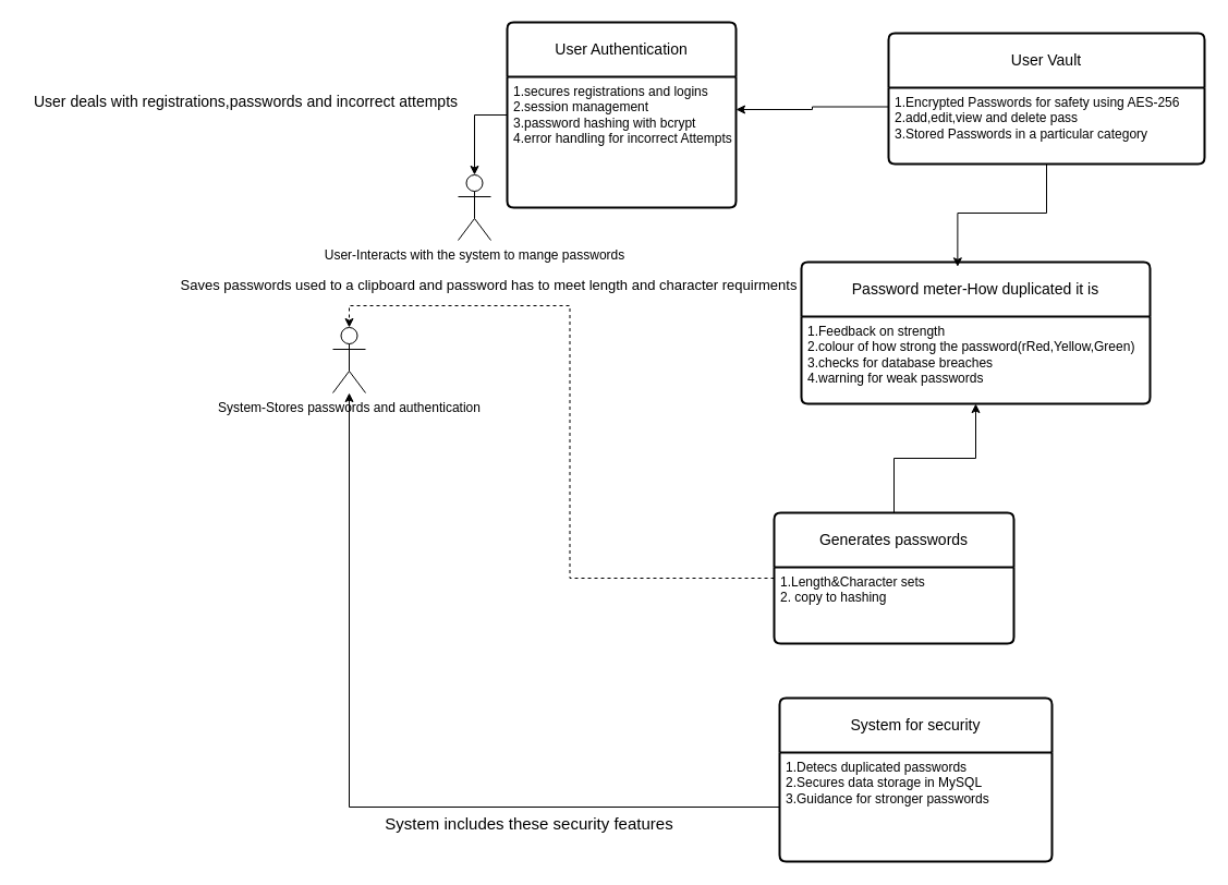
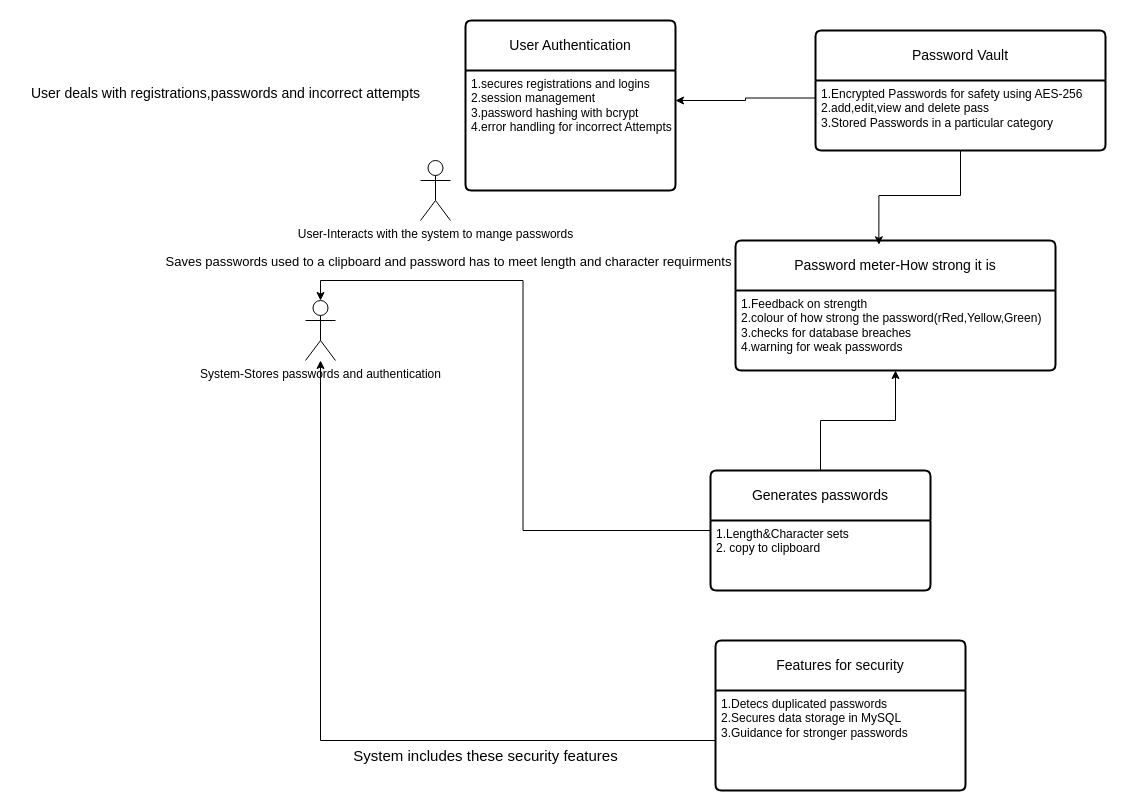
  <mxCell id="0" />
  <mxCell id="1" parent="0" />
  <mxCell id="2" value="User-Interacts with the system to mange passwords" style="shape=umlActor;verticalLabelPosition=bottom;verticalAlign=top;html=1;outlineConnect=0;" vertex="1" parent="1"><mxGeometry x="420" y="160" width="30" height="60" as="geometry" /></mxCell>
  <mxCell id="3" value="System-Stores passwords and authentication" style="shape=umlActor;verticalLabelPosition=bottom;verticalAlign=top;html=1;outlineConnect=0;" vertex="1" parent="1"><mxGeometry x="305" y="300" width="30" height="60" as="geometry" /></mxCell>
  <mxCell id="4" value="User Authentication" style="swimlane;childLayout=stackLayout;horizontal=1;startSize=50;horizontalStack=0;rounded=1;fontSize=14;fontStyle=0;strokeWidth=2;resizeParent=0;resizeLast=1;shadow=0;align=center;arcSize=4;whiteSpace=wrap;html=1;" vertex="1" parent="1"><mxGeometry x="465" y="20" width="210" height="170" as="geometry" /></mxCell>
  <mxCell id="5" value="1.secures registrations and logins&lt;br&gt;2.session management&lt;br&gt;3.password hashing with bcrypt&lt;div&gt;4.error handling for incorrect Attempts&lt;/div&gt;" style="align=left;strokeColor=none;fillColor=none;spacingLeft=4;fontSize=12;verticalAlign=top;resizable=0;rotatable=0;part=1;html=1;" vertex="1" parent="4"><mxGeometry y="50" width="210" height="120" as="geometry" /></mxCell>
- <mxCell id="6" value="User Vault" style="swimlane;childLayout=stackLayout;horizontal=1;startSize=50;horizontalStack=0;rounded=1;fontSize=14;fontStyle=0;strokeWidth=2;resizeParent=0;resizeLast=1;shadow=0;dashed=0;align=center;arcSize=4;whiteSpace=wrap;html=1;" vertex="1" parent="1"><mxGeometry x="815" y="30" width="290" height="120" as="geometry" /></mxCell>
+ <mxCell id="6" value="Password Vault" style="swimlane;childLayout=stackLayout;horizontal=1;startSize=50;horizontalStack=0;rounded=1;fontSize=14;fontStyle=0;strokeWidth=2;resizeParent=0;resizeLast=1;shadow=0;dashed=0;align=center;arcSize=4;whiteSpace=wrap;html=1;" vertex="1" parent="1"><mxGeometry x="815" y="30" width="290" height="120" as="geometry" /></mxCell>
  <mxCell id="7" value="1.Encrypted Passwords for safety using AES-256&lt;br&gt;2.add,edit,view and delete pass&lt;br&gt;3.Stored Passwords in a particular category" style="align=left;strokeColor=none;fillColor=none;spacingLeft=4;fontSize=12;verticalAlign=top;resizable=0;rotatable=0;part=1;html=1;" vertex="1" parent="6"><mxGeometry y="50" width="290" height="70" as="geometry" /></mxCell>
- <mxCell id="8" value="Password meter-How duplicated it is" style="swimlane;childLayout=stackLayout;horizontal=1;startSize=50;horizontalStack=0;rounded=1;fontSize=14;fontStyle=0;strokeWidth=2;resizeParent=0;resizeLast=1;shadow=0;dashed=0;align=center;arcSize=4;whiteSpace=wrap;html=1;" vertex="1" parent="1"><mxGeometry x="735" y="240" width="320" height="130" as="geometry" /></mxCell>
+ <mxCell id="8" value="Password meter-How strong it is" style="swimlane;childLayout=stackLayout;horizontal=1;startSize=50;horizontalStack=0;rounded=1;fontSize=14;fontStyle=0;strokeWidth=2;resizeParent=0;resizeLast=1;shadow=0;dashed=0;align=center;arcSize=4;whiteSpace=wrap;html=1;" vertex="1" parent="1"><mxGeometry x="735" y="240" width="320" height="130" as="geometry" /></mxCell>
  <mxCell id="9" value="1.Feedback on strength&lt;br&gt;2.colour of how strong the password(rRed,Yellow,Green)&lt;br&gt;3.checks for database breaches&lt;div&gt;4.warning for weak passwords&lt;/div&gt;" style="align=left;strokeColor=none;fillColor=none;spacingLeft=4;fontSize=12;verticalAlign=top;resizable=0;rotatable=0;part=1;html=1;" vertex="1" parent="8"><mxGeometry y="50" width="320" height="80" as="geometry" /></mxCell>
  <mxCell id="10" style="edgeStyle=orthogonalEdgeStyle;rounded=0;orthogonalLoop=1;jettySize=auto;html=1;entryX=0.5;entryY=1;entryDx=0;entryDy=0;" edge="1" parent="1" source="11" target="9"><mxGeometry relative="1" as="geometry" /></mxCell>
  <mxCell id="11" value="Generates passwords" style="swimlane;childLayout=stackLayout;horizontal=1;startSize=50;horizontalStack=0;rounded=1;fontSize=14;fontStyle=0;strokeWidth=2;resizeParent=0;resizeLast=1;shadow=0;dashed=0;align=center;arcSize=4;whiteSpace=wrap;html=1;" vertex="1" parent="1"><mxGeometry x="710" y="470" width="220" height="120" as="geometry" /></mxCell>
- <mxCell id="12" value="1.Length&amp;amp;Character sets&lt;br&gt;2. copy to hashing" style="align=left;strokeColor=none;fillColor=none;spacingLeft=4;fontSize=12;verticalAlign=top;resizable=0;rotatable=0;part=1;html=1;" vertex="1" parent="11"><mxGeometry y="50" width="220" height="70" as="geometry" /></mxCell>
+ <mxCell id="12" value="1.Length&amp;amp;Character sets&lt;br&gt;2. copy to clipboard" style="align=left;strokeColor=none;fillColor=none;spacingLeft=4;fontSize=12;verticalAlign=top;resizable=0;rotatable=0;part=1;html=1;" vertex="1" parent="11"><mxGeometry y="50" width="220" height="70" as="geometry" /></mxCell>
  <mxCell id="13" style="edgeStyle=orthogonalEdgeStyle;rounded=0;orthogonalLoop=1;jettySize=auto;html=1;exitX=0.5;exitY=1;exitDx=0;exitDy=0;" edge="1" parent="11" source="12" target="12"><mxGeometry relative="1" as="geometry" /></mxCell>
  <mxCell id="14" style="edgeStyle=orthogonalEdgeStyle;rounded=0;orthogonalLoop=1;jettySize=auto;html=1;exitX=0.5;exitY=1;exitDx=0;exitDy=0;" edge="1" parent="11" source="12" target="12"><mxGeometry relative="1" as="geometry" /></mxCell>
  <mxCell id="15" style="edgeStyle=orthogonalEdgeStyle;rounded=0;orthogonalLoop=1;jettySize=auto;html=1;exitX=0.5;exitY=1;exitDx=0;exitDy=0;" edge="1" parent="11" source="12" target="12"><mxGeometry relative="1" as="geometry" /></mxCell>
- <mxCell id="16" value="System for security" style="swimlane;childLayout=stackLayout;horizontal=1;startSize=50;horizontalStack=0;rounded=1;fontSize=14;fontStyle=0;strokeWidth=2;resizeParent=0;resizeLast=1;shadow=0;align=center;arcSize=4;whiteSpace=wrap;html=1;" vertex="1" parent="1"><mxGeometry x="715" y="640" width="250" height="150" as="geometry" /></mxCell>
+ <mxCell id="16" value="Features for security" style="swimlane;childLayout=stackLayout;horizontal=1;startSize=50;horizontalStack=0;rounded=1;fontSize=14;fontStyle=0;strokeWidth=2;resizeParent=0;resizeLast=1;shadow=0;align=center;arcSize=4;whiteSpace=wrap;html=1;" vertex="1" parent="1"><mxGeometry x="715" y="640" width="250" height="150" as="geometry" /></mxCell>
  <mxCell id="17" value="1.Detecs duplicated passwords&lt;br&gt;2.Secures data storage in MySQL&lt;br&gt;3.Guidance for stronger passwords" style="align=left;strokeColor=none;fillColor=none;spacingLeft=4;fontSize=12;verticalAlign=top;resizable=0;rotatable=0;part=1;html=1;" vertex="1" parent="16"><mxGeometry y="50" width="250" height="100" as="geometry" /></mxCell>
  <mxCell id="18" style="edgeStyle=orthogonalEdgeStyle;rounded=0;orthogonalLoop=1;jettySize=auto;html=1;" edge="1" parent="1" source="17" target="3"><mxGeometry relative="1" as="geometry" /></mxCell>
- <mxCell id="19" style="edgeStyle=orthogonalEdgeStyle;rounded=0;orthogonalLoop=1;jettySize=auto;html=1;entryX=0.5;entryY=0;entryDx=0;entryDy=0;entryPerimeter=0;dashed=1;" edge="1" parent="1" source="11" target="3"><mxGeometry relative="1" as="geometry" /></mxCell>
+ <mxCell id="19" style="edgeStyle=orthogonalEdgeStyle;rounded=0;orthogonalLoop=1;jettySize=auto;html=1;entryX=0.5;entryY=0;entryDx=0;entryDy=0;entryPerimeter=0;" edge="1" parent="1" source="11" target="3"><mxGeometry relative="1" as="geometry" /></mxCell>
  <mxCell id="20" value="&lt;font style=&quot;font-size: 13px;&quot;&gt;Saves passwords used to a clipboard and password has to meet length and character requirments&lt;/font&gt;" style="edgeLabel;html=1;align=center;verticalAlign=middle;resizable=0;points=[];" vertex="1" connectable="0" parent="19"><mxGeometry x="0.422" y="-2" relative="1" as="geometry"><mxPoint x="-44" y="-18" as="offset" /></mxGeometry></mxCell>
  <mxCell id="21" style="edgeStyle=orthogonalEdgeStyle;rounded=0;orthogonalLoop=1;jettySize=auto;html=1;entryX=0.448;entryY=0.033;entryDx=0;entryDy=0;entryPerimeter=0;" edge="1" parent="1" source="7" target="8"><mxGeometry relative="1" as="geometry" /></mxCell>
  <mxCell id="22" style="edgeStyle=orthogonalEdgeStyle;rounded=0;orthogonalLoop=1;jettySize=auto;html=1;exitX=0;exitY=0.25;exitDx=0;exitDy=0;entryX=1;entryY=0.25;entryDx=0;entryDy=0;" edge="1" parent="1" source="7" target="5"><mxGeometry relative="1" as="geometry" /></mxCell>
  <mxCell id="23" value="&lt;font style=&quot;font-size: 15px;&quot;&gt;System includes these security features&lt;/font&gt;" style="text;html=1;align=center;verticalAlign=middle;resizable=0;points=[];autosize=1;strokeColor=none;fillColor=none;" vertex="1" parent="1"><mxGeometry x="340" y="740" width="290" height="30" as="geometry" /></mxCell>
- <mxCell id="24" style="edgeStyle=orthogonalEdgeStyle;rounded=0;orthogonalLoop=1;jettySize=auto;html=1;entryX=0.5;entryY=0;entryDx=0;entryDy=0;entryPerimeter=0;" edge="1" parent="1" source="4" target="2"><mxGeometry relative="1" as="geometry" /></mxCell>
  <mxCell id="25" value="&lt;span style=&quot;font-size: 14px;&quot;&gt;User deals with registrations,passwords and incorrect attempts&lt;/span&gt;" style="text;html=1;align=center;verticalAlign=middle;resizable=0;points=[];autosize=1;strokeColor=none;fillColor=none;" vertex="1" parent="1"><mxGeometry x="20" y="78" width="410" height="30" as="geometry" /></mxCell>
